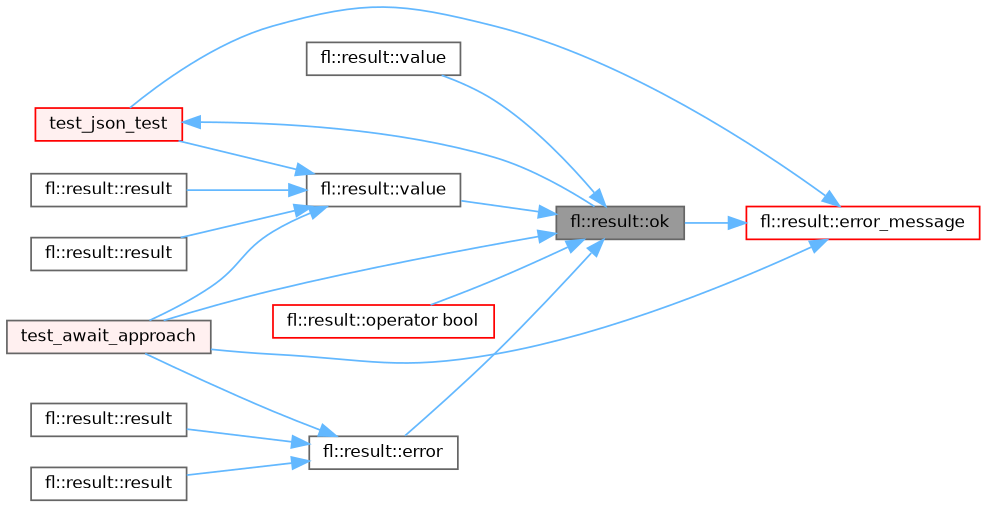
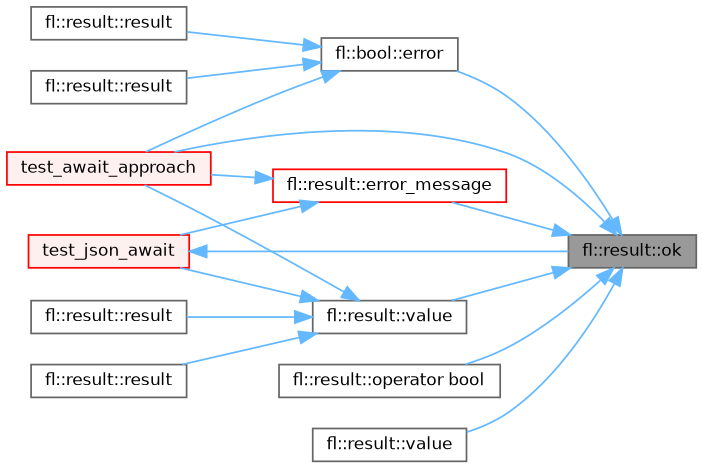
  digraph {
    rankdir=RL
    node [color=grey40 fillcolor=white fontname=Helvetica fontsize=10 shape=box style=filled]
    edge [color=steelblue1 dir=back fontname=Helvetica fontsize=10 labelfontname=Helvetica labelfontsize=10 style=solid]
    n1 [color=gray40 fillcolor=grey60 fontcolor=black height=0.2 label="fl::result::ok" width=0.4]
-   n2 [height=0.2 label="fl::result::error" width=0.4]
+   n2 [height=0.2 label="fl::bool::error" width=0.4]
    n3 [color=red height=0.2 label="fl::result::error_message" width=0.4]
-   n4 [fillcolor="#FFF0F0" height=0.2 label=test_await_approach width=0.4]
-   n5 [color=red height=0.2 label="fl::result::operator bool" width=0.4]
+   n4 [color=red fillcolor="#FFF0F0" height=0.2 label=test_await_approach width=0.4]
+   n5 [height=0.2 label="fl::result::operator bool" width=0.4]
    n6 [height=0.2 label="fl::result::value" width=0.4]
    n7 [height=0.2 label="fl::result::value" width=0.4]
    n8 [height=0.2 label="fl::result::result" width=0.4]
    n9 [height=0.2 label="fl::result::result" width=0.4]
-   n10 [color=red fillcolor="#FFF0F0" height=0.2 label=test_json_test width=0.4]
+   n10 [color=red fillcolor="#FFF0F0" height=0.2 label=test_json_await width=0.4]
    n11 [height=0.2 label="fl::result::result" width=0.4]
    n12 [height=0.2 label="fl::result::result" width=0.4]
    n1 -> n2
-   n3 -> n1
+   n1 -> n3
    n1 -> n4
    n1 -> n5
    n1 -> n6
    n1 -> n7
    n2 -> n4
    n2 -> n8
    n2 -> n9
    n3 -> n4
    n3 -> n10
    n7 -> n4
    n7 -> n10
    n7 -> n11
    n7 -> n12
    n10 -> n1
  }
